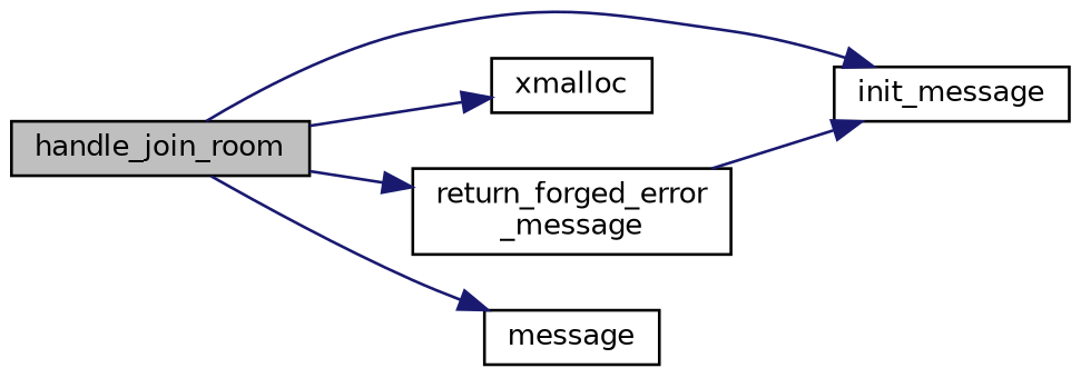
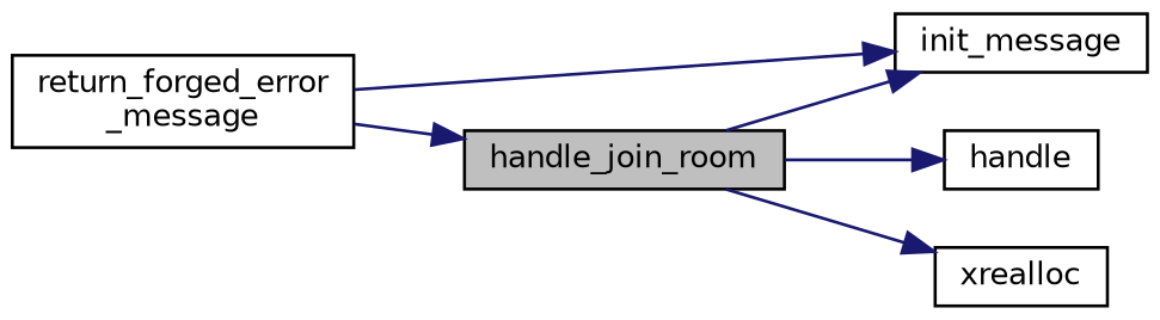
  digraph {
    rankdir=LR
    node [color=black fillcolor=white fontname=Helvetica fontsize=10 shape=record style=filled]
    edge [color=midnightblue fontname=Helvetica fontsize=10 labelfontname=Helvetica labelfontsize=10 style=solid]
    n1 [fillcolor=grey75 fontcolor=black height=0.2 label=handle_join_room width=0.4]
    n2 [height=0.2 label=init_message width=0.4]
-   n3 [height=0.2 label=xmalloc width=0.4]
+   n3 [height=0.2 label=handle width=0.4]
    n4 [height=0.2 label="return_forged_error\l_message" width=0.4]
-   n5 [height=0.2 label=message width=0.4]
+   n5 [height=0.2 label=xrealloc width=0.4]
    n1 -> n2
    n1 -> n3
-   n1 -> n4
+   n4 -> n1
    n1 -> n5
    n4 -> n2
  }
